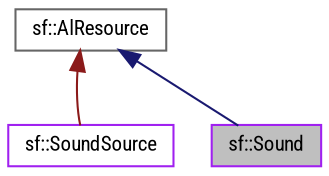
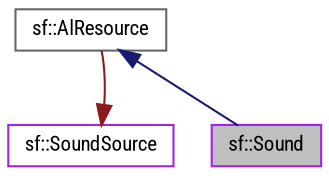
  digraph {
    fontname="Roboto Condensed"
    node [color=purple fillcolor=white fontname="Roboto Condensed" fontsize=10 shape=record style=filled]
    edge [dir=back fontname="Roboto Condensed" fontsize=10 labelfontname=Helvetica labelfontsize=10 style=solid]
    n1 [fillcolor=grey75 fontcolor=black height=0.2 label="sf::Sound" width=0.4]
    n2 [height=0.2 label="sf::SoundSource" width=0.4]
    n3 [color=gray40 height=0.2 label="sf::AlResource" width=0.4]
    n3 -> n1 [color=midnightblue]
-   n3 -> n2 [color=firebrick4]
+   n2 -> n3 [color=firebrick4]
  }
